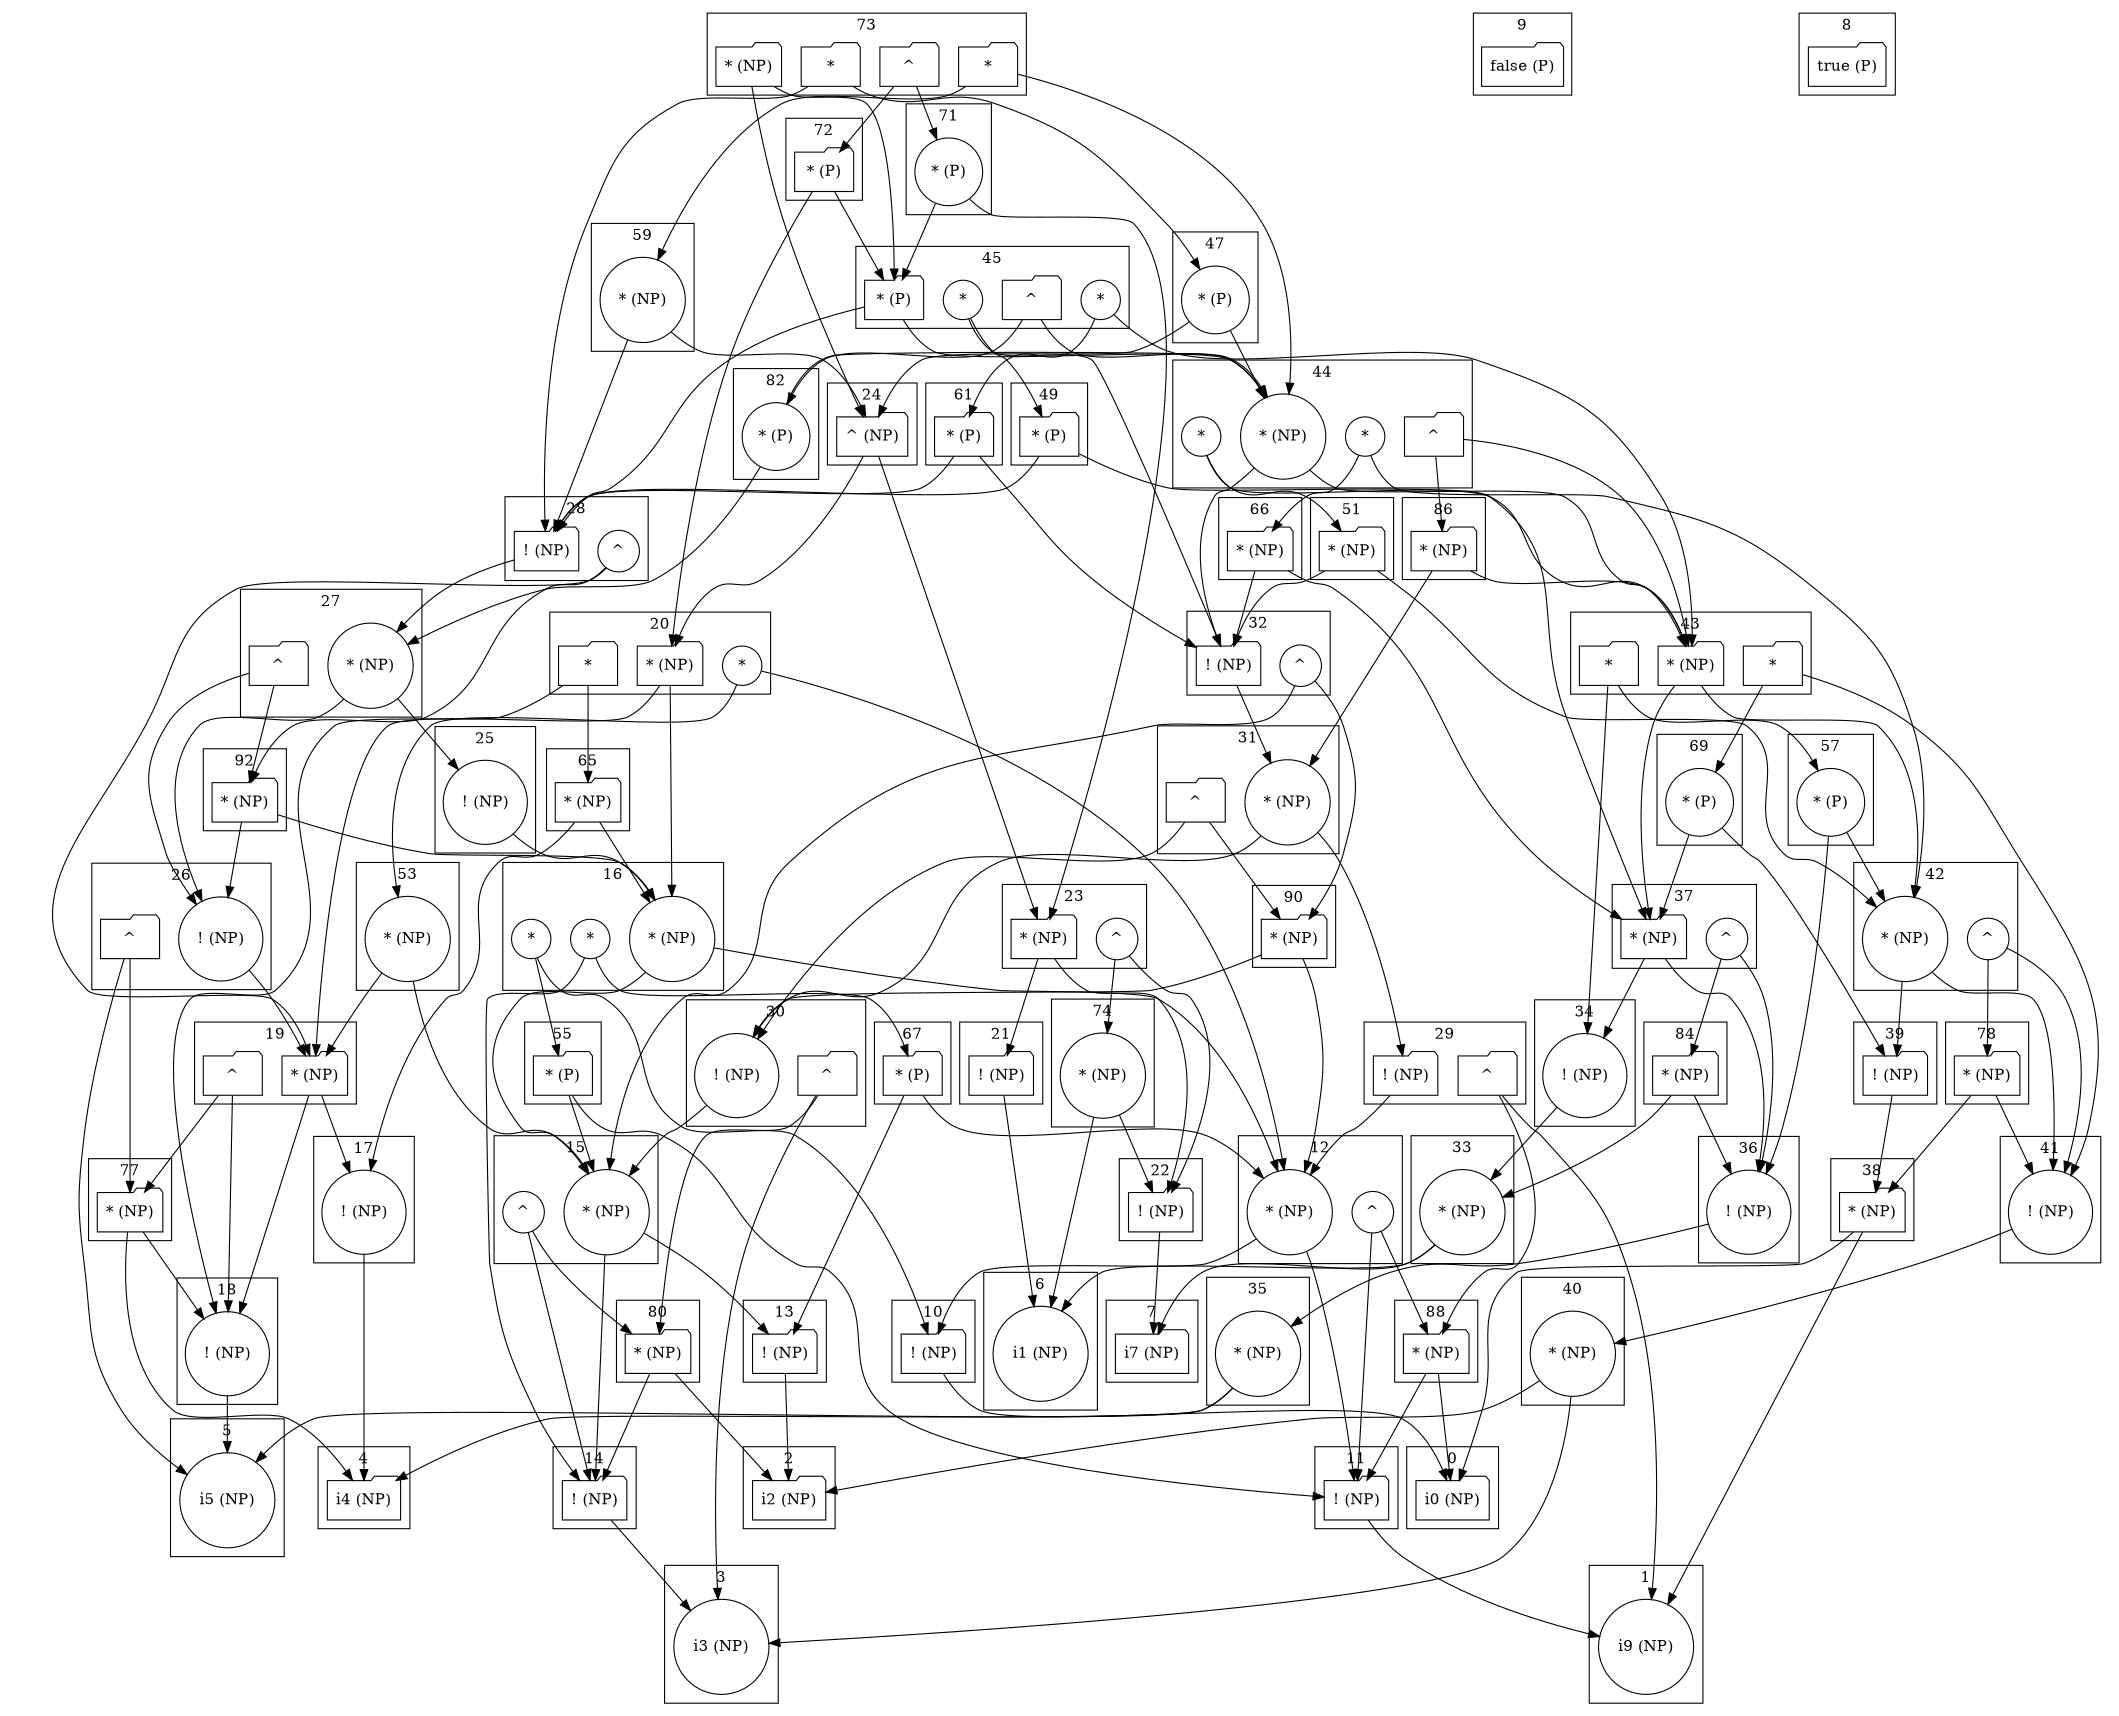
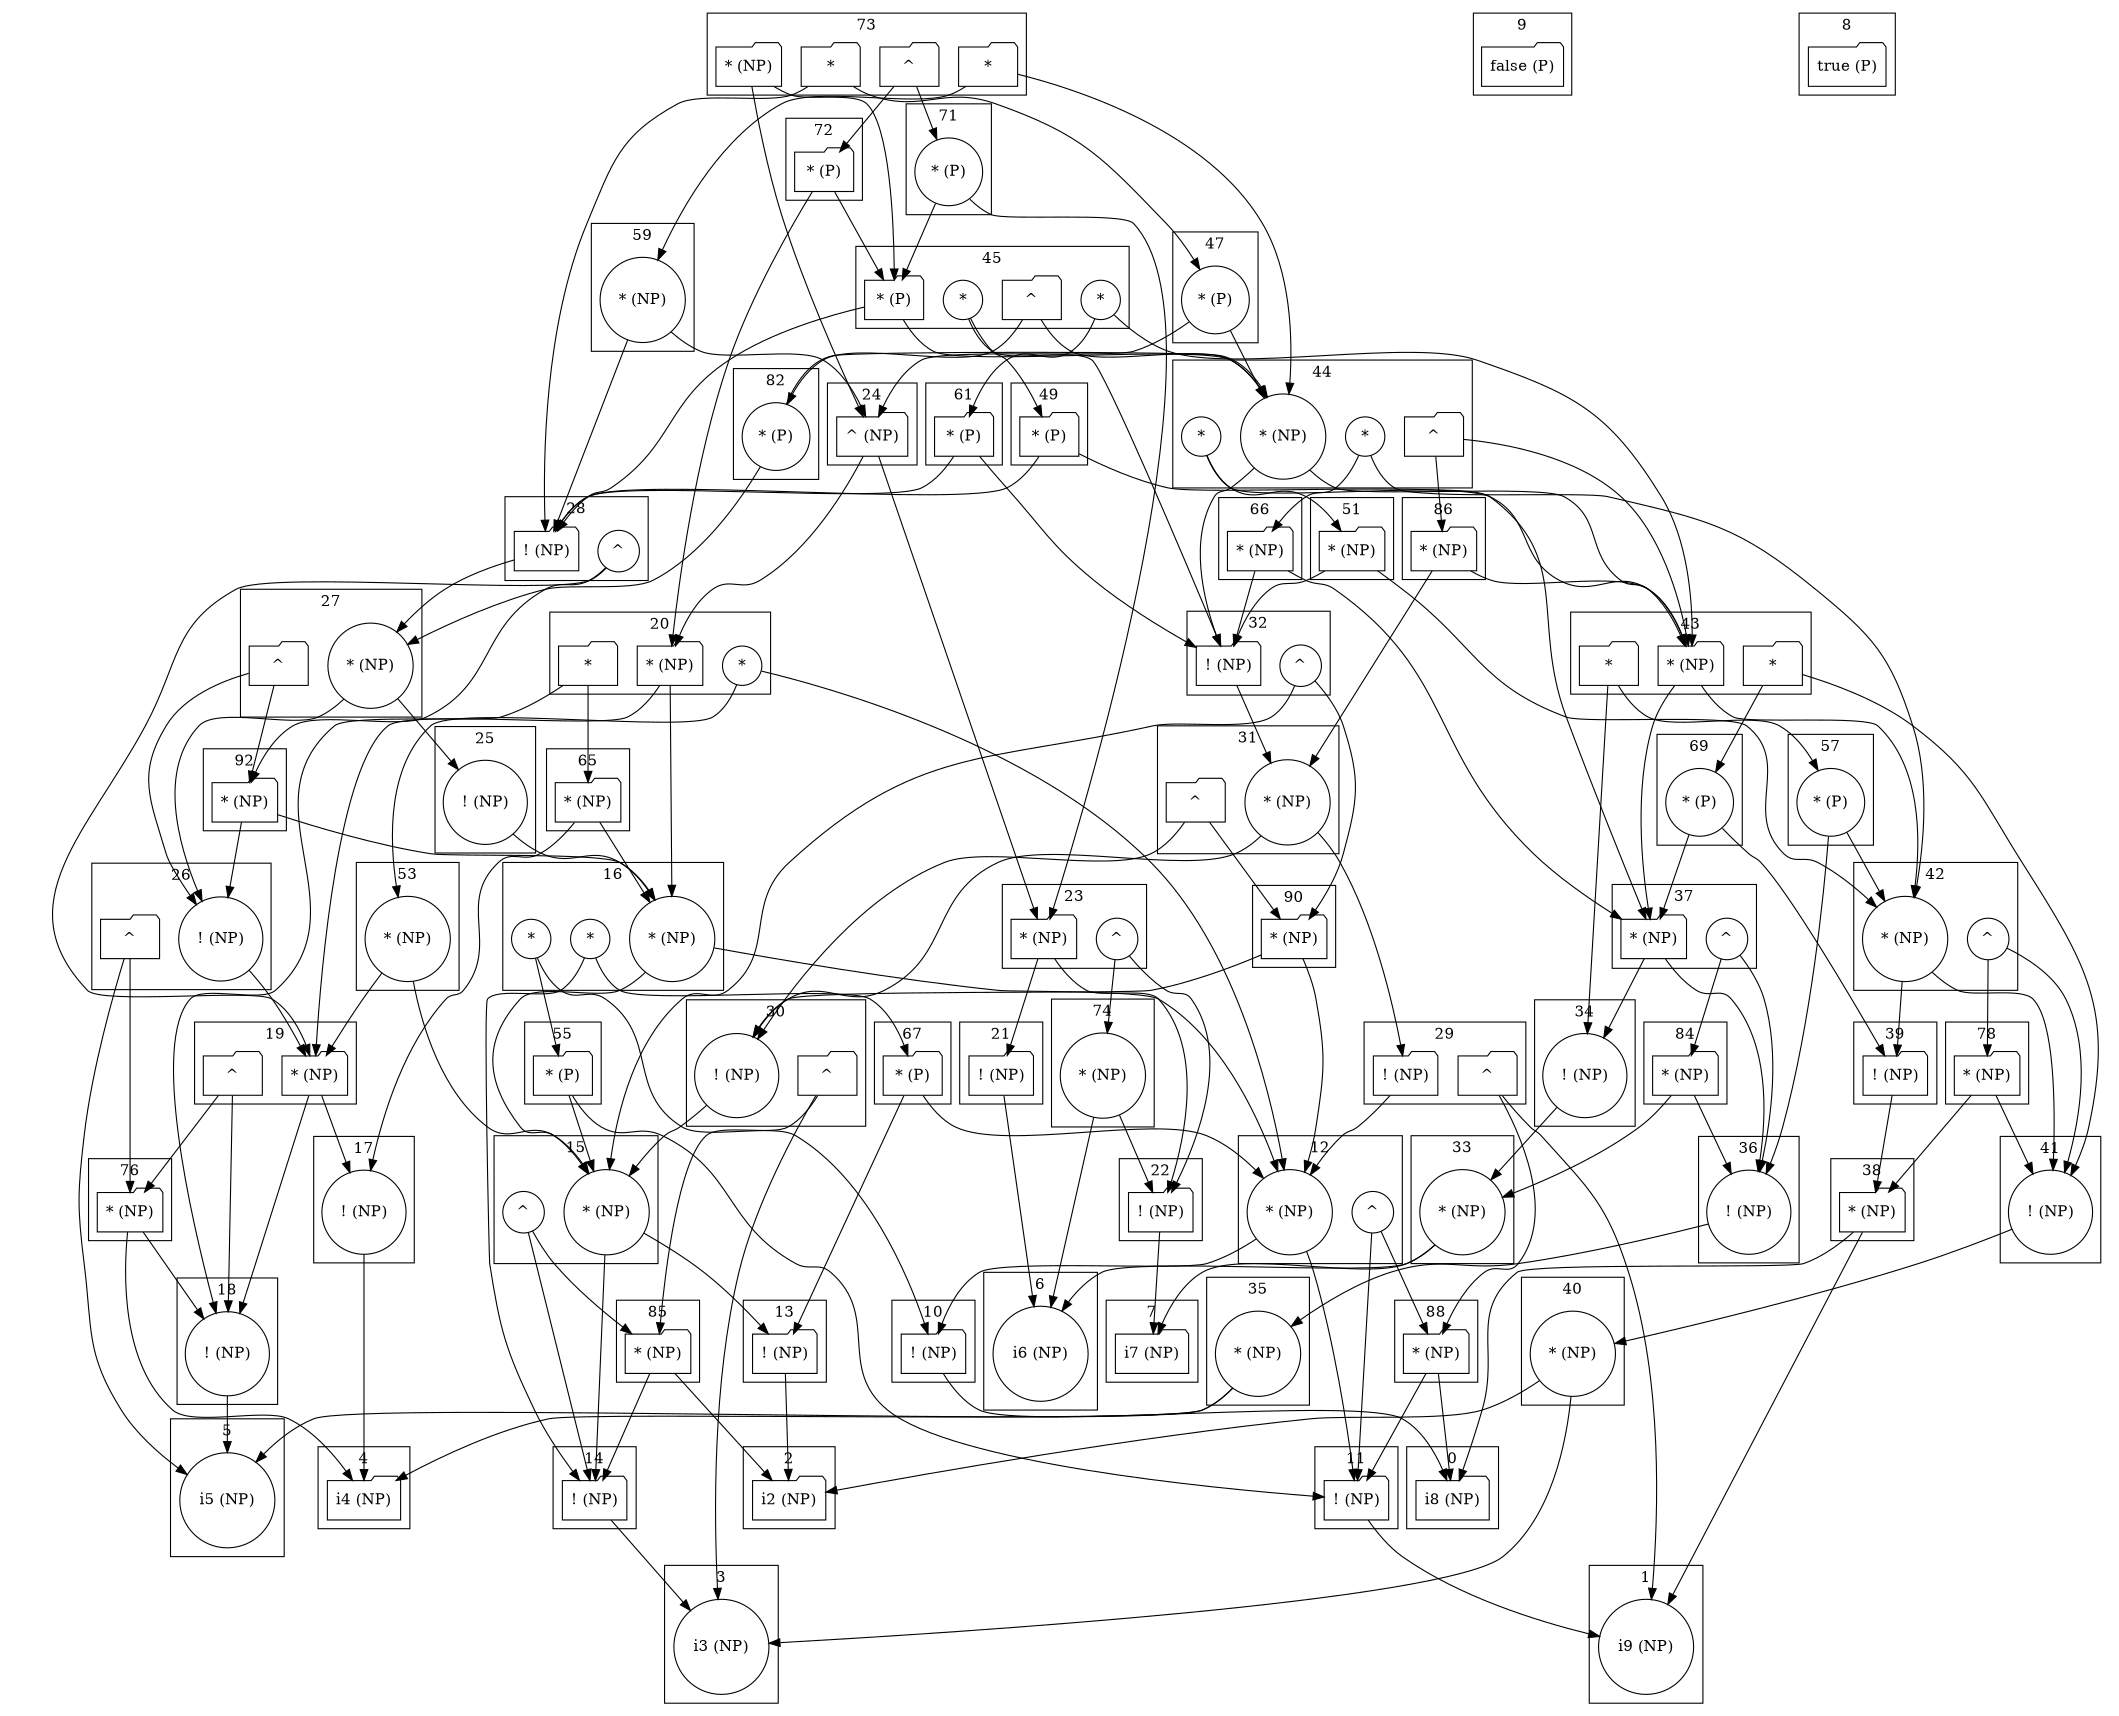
  digraph {
    node [shape=folder]
    n1 [label="* (NP)"]
    n2 [label="^"]
-   n3 [label="i0 (NP)"]
+   n3 [label="i8 (NP)"]
    n4 [label="* (NP)"]
    n5 [label="*"]
    n6 [label="*"]
    n7 [label="^"]
    n8 [label="* (NP)"]
    n9 [label="* (NP)"]
    n10 [label="i2 (NP)"]
    n11 [label="* (P)" shape=circle]
    n12 [label="i3 (NP)" shape=circle]
    n13 [label="* (NP)"]
    n14 [label="! (NP)"]
    n15 [label="! (NP)" shape=circle]
-   n16 [label="i1 (NP)" shape=circle]
+   n16 [label="i6 (NP)" shape=circle]
    n17 [label="! (NP)" shape=circle]
    n18 [label="* (NP)" shape=circle]
    n19 [label="*" shape=circle]
    n20 [label="*" shape=circle]
    n21 [label="^"]
    n22 [label="* (NP)"]
    n23 [label="false (P)"]
    n24 [label="* (P)" shape=circle]
    n25 [label="! (NP)"]
    n26 [label="^" shape=circle]
    n27 [label="* (P)" shape=circle]
    n28 [label="* (NP)" shape=circle]
    n29 [label="^" shape=circle]
    n30 [label="* (NP)" shape=circle]
    n31 [label="^"]
    n32 [label="* (P)" shape=circle]
    n33 [label="* (NP)" shape=circle]
    n34 [label="^" shape=circle]
    n35 [label="* (NP)"]
    n36 [label="! (NP)" shape=circle]
    n37 [label="* (NP)" shape=circle]
    n38 [label="* (P)"]
    n39 [label="! (NP)" shape=circle]
    n40 [label="* (NP)"]
    n41 [label="^" shape=circle]
    n42 [label="! (NP)"]
    n43 [label="* (NP)" shape=circle]
    n44 [label="true (P)"]
    n45 [label="* (NP)" shape=circle]
    n46 [label="i5 (NP)" shape=circle]
    n47 [label="* (NP)"]
    n48 [label="^ (NP)"]
    n49 [label="* (NP)"]
    n50 [label="*"]
    n51 [label="*"]
    n52 [label="! (NP)" shape=circle]
    n53 [label="* (NP)" shape=circle]
    n54 [label="^"]
    n55 [label="* (NP)"]
    n56 [label="! (NP)"]
    n57 [label="* (NP)"]
    n58 [label="! (NP)" shape=circle]
    n59 [label="^"]
    n60 [label="* (P)"]
    n61 [label="! (NP)"]
    n62 [label="* (NP)"]
    n63 [label="*"]
    n64 [label="*" shape=circle]
    n65 [label="* (NP)" shape=circle]
    n66 [label="* (P)" shape=circle]
    n67 [label="* (NP)"]
    n68 [label="! (NP)" shape=circle]
    n69 [label="* (P)"]
    n70 [label="i9 (NP)" shape=circle]
    n71 [label="* (NP)" shape=circle]
    n72 [label="! (NP)"]
    n73 [label="i4 (NP)"]
    n74 [label="* (NP)"]
    n75 [label="^" shape=circle]
    n76 [label="* (NP)" shape=circle]
    n77 [label="^" shape=circle]
    n78 [label="* (P)"]
    n79 [label="i7 (NP)"]
    n80 [label="* (NP)"]
    n81 [label="! (NP)" shape=circle]
    n82 [label="^"]
    n83 [label="* (P)"]
    n84 [label="*" shape=circle]
    n85 [label="*" shape=circle]
    n86 [label="^"]
    n87 [label="! (NP)"]
    n88 [label="! (NP)"]
    n89 [label="^"]
    n90 [label="* (P)"]
    n91 [label="! (NP)"]
    n92 [label="* (NP)"]
    n93 [label="! (NP)"]
    n94 [label="^" shape=circle]
    n95 [label="* (NP)"]
    n96 [label="* (NP)" shape=circle]
    n97 [label="*" shape=circle]
    n98 [label="*" shape=circle]
    n99 [label="* (NP)" shape=circle]
    subgraph cluster_1 {
      label=19
      n1
      n2
    }
    subgraph cluster_2 {
      label=0
      n3
    }
    subgraph cluster_3 {
      label=73
      n4
      n5
      n6
      n7
    }
    subgraph cluster_4 {
      label=38
      n8
    }
    subgraph cluster_5 {
      label=92
      n9
    }
    subgraph cluster_6 {
      label=2
      n10
    }
    subgraph cluster_7 {
      label=57
      n11
    }
    subgraph cluster_8 {
      label=3
      n12
    }
    subgraph cluster_9 {
-     label=77
+     label=76
      n13
    }
    subgraph cluster_10 {
      label=22
      n14
    }
    subgraph cluster_11 {
      label=41
      n15
    }
    subgraph cluster_12 {
      label=6
      n16
    }
    subgraph cluster_13 {
      label=25
      n17
    }
    subgraph cluster_14 {
      label=44
      n18
      n19
      n20
      n21
    }
    subgraph cluster_15 {
      label=66
      n22
    }
    subgraph cluster_16 {
      label=9
      n23
    }
    subgraph cluster_17 {
      label=82
      n24
    }
    subgraph cluster_18 {
      label=28
      n25
      n26
    }
    subgraph cluster_19 {
      label=47
      n27
    }
    subgraph cluster_20 {
      label=12
      n28
      n29
    }
    subgraph cluster_21 {
      label=31
      n30
      n31
    }
    subgraph cluster_22 {
      label=69
      n32
    }
    subgraph cluster_23 {
      label=15
      n33
      n34
    }
    subgraph cluster_24 {
      label=88
      n35
    }
    subgraph cluster_25 {
      label=34
      n36
    }
    subgraph cluster_26 {
      label=53
      n37
    }
    subgraph cluster_27 {
      label=72
      n38
    }
    subgraph cluster_28 {
      label=18
      n39
    }
    subgraph cluster_29 {
      label=37
      n40
      n41
    }
    subgraph cluster_30 {
      label=21
      n42
    }
    subgraph cluster_31 {
      label=40
      n43
    }
    subgraph cluster_32 {
      label=8
      n44
    }
    subgraph cluster_33 {
      label=59
      n45
    }
    subgraph cluster_34 {
      label=5
      n46
    }
    subgraph cluster_35 {
      label=78
      n47
    }
    subgraph cluster_36 {
      label=24
      n48
    }
    subgraph cluster_37 {
      label=43
      n49
      n50
      n51
    }
    subgraph cluster_38 {
      label=17
      n52
    }
    subgraph cluster_39 {
      label=27
      n53
      n54
    }
    subgraph cluster_40 {
      label=65
      n55
    }
    subgraph cluster_41 {
      label=11
      n56
    }
    subgraph cluster_42 {
      label=84
      n57
    }
    subgraph cluster_43 {
      label=30
      n58
      n59
    }
    subgraph cluster_44 {
      label=49
      n60
    }
    subgraph cluster_45 {
      label=14
      n61
    }
    subgraph cluster_46 {
      label=20
      n62
      n63
      n64
    }
    subgraph cluster_47 {
      label=33
      n65
    }
    subgraph cluster_48 {
      label=71
      n66
    }
    subgraph cluster_49 {
      label=90
      n67
    }
    subgraph cluster_50 {
      label=36
      n68
    }
    subgraph cluster_51 {
      label=55
      n69
    }
    subgraph cluster_52 {
      label=1
      n70
    }
    subgraph cluster_53 {
      label=74
      n71
    }
    subgraph cluster_54 {
      label=39
      n72
    }
    subgraph cluster_55 {
      label=4
      n73
    }
    subgraph cluster_56 {
      label=23
      n74
      n75
    }
    subgraph cluster_57 {
      label=42
      n76
      n77
    }
    subgraph cluster_58 {
      label=61
      n78
    }
    subgraph cluster_59 {
      label=7
      n79
    }
    subgraph cluster_60 {
-     label=80
+     label=85
      n80
    }
    subgraph cluster_61 {
      label=26
      n81
      n82
    }
    subgraph cluster_62 {
      label=45
      n83
      n84
      n85
      n86
    }
    subgraph cluster_63 {
      label=10
      n87
    }
    subgraph cluster_64 {
      label=29
      n88
      n89
    }
    subgraph cluster_65 {
      label=67
      n90
    }
    subgraph cluster_66 {
      label=13
      n91
    }
    subgraph cluster_67 {
      label=86
      n92
    }
    subgraph cluster_68 {
      label=32
      n93
      n94
    }
    subgraph cluster_69 {
      label=51
      n95
    }
    subgraph cluster_70 {
      label=16
      n96
      n97
      n98
    }
    subgraph cluster_71 {
      label=35
      n99
    }
    n1 -> n39
    n1 -> n52
    n2 -> n13
    n2 -> n39
    n4 -> n48
    n4 -> n83
    n5 -> n18
    n5 -> n45
    n6 -> n25
    n6 -> n27
    n7 -> n38
    n7 -> n66
    n8 -> n3
    n8 -> n70
    n9 -> n81
    n9 -> n96
    n11 -> n68
    n11 -> n76
    n13 -> n39
    n13 -> n73
    n14 -> n79
    n15 -> n43
    n17 -> n96
    n18 -> n49
    n18 -> n93
    n19 -> n22
    n19 -> n76
    n20 -> n40
    n20 -> n95
    n21 -> n49
    n21 -> n92
    n22 -> n40
    n22 -> n93
    n24 -> n18
    n24 -> n53
    n25 -> n53
    n26 -> n1
    n26 -> n9
    n27 -> n18
    n27 -> n48
    n28 -> n56
    n28 -> n87
    n29 -> n35
    n29 -> n56
    n30 -> n58
    n30 -> n88
    n31 -> n58
    n31 -> n67
    n32 -> n40
    n32 -> n72
    n33 -> n61
    n33 -> n91
    n34 -> n61
    n34 -> n80
    n35 -> n3
    n35 -> n56
    n36 -> n65
    n37 -> n1
    n37 -> n33
    n38 -> n62
    n38 -> n83
    n39 -> n46
    n40 -> n36
    n40 -> n68
    n41 -> n57
    n41 -> n68
    n42 -> n16
    n43 -> n10
    n43 -> n12
    n45 -> n25
    n45 -> n48
    n47 -> n8
    n47 -> n15
    n48 -> n62
    n48 -> n74
    n49 -> n40
    n49 -> n76
    n50 -> n15
    n50 -> n32
    n51 -> n11
    n51 -> n36
    n52 -> n73
    n53 -> n17
    n53 -> n81
    n54 -> n9
    n54 -> n81
    n55 -> n52
    n55 -> n96
    n56 -> n70
    n57 -> n65
    n57 -> n68
    n58 -> n33
    n59 -> n12
    n59 -> n80
    n60 -> n25
    n60 -> n49
    n61 -> n12
    n62 -> n1
    n62 -> n96
    n63 -> n39
    n63 -> n55
    n64 -> n28
    n64 -> n37
    n65 -> n16
    n65 -> n79
    n66 -> n74
    n66 -> n83
    n67 -> n28
    n67 -> n58
    n68 -> n99
    n69 -> n33
    n69 -> n56
    n71 -> n14
    n71 -> n16
    n72 -> n8
    n74 -> n14
    n74 -> n42
    n75 -> n14
    n75 -> n71
    n76 -> n15
    n76 -> n72
    n77 -> n15
    n77 -> n47
    n78 -> n25
    n78 -> n93
    n80 -> n10
    n80 -> n61
    n81 -> n1
    n82 -> n13
    n82 -> n46
    n83 -> n18
    n83 -> n25
    n84 -> n49
    n84 -> n78
    n85 -> n60
    n85 -> n93
    n86 -> n18
    n86 -> n24
    n87 -> n3
    n88 -> n28
    n89 -> n35
    n89 -> n70
    n90 -> n28
    n90 -> n91
    n91 -> n10
    n92 -> n30
    n92 -> n49
    n93 -> n30
    n94 -> n33
    n94 -> n67
    n95 -> n76
    n95 -> n93
    n96 -> n28
    n96 -> n33
    n97 -> n61
    n97 -> n90
    n98 -> n69
    n98 -> n87
    n99 -> n46
    n99 -> n73
  }
